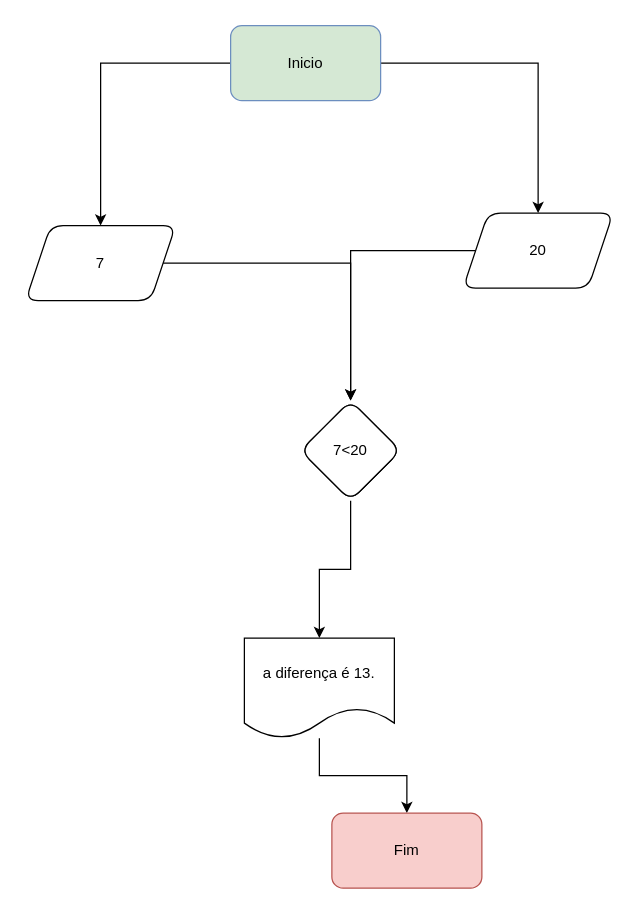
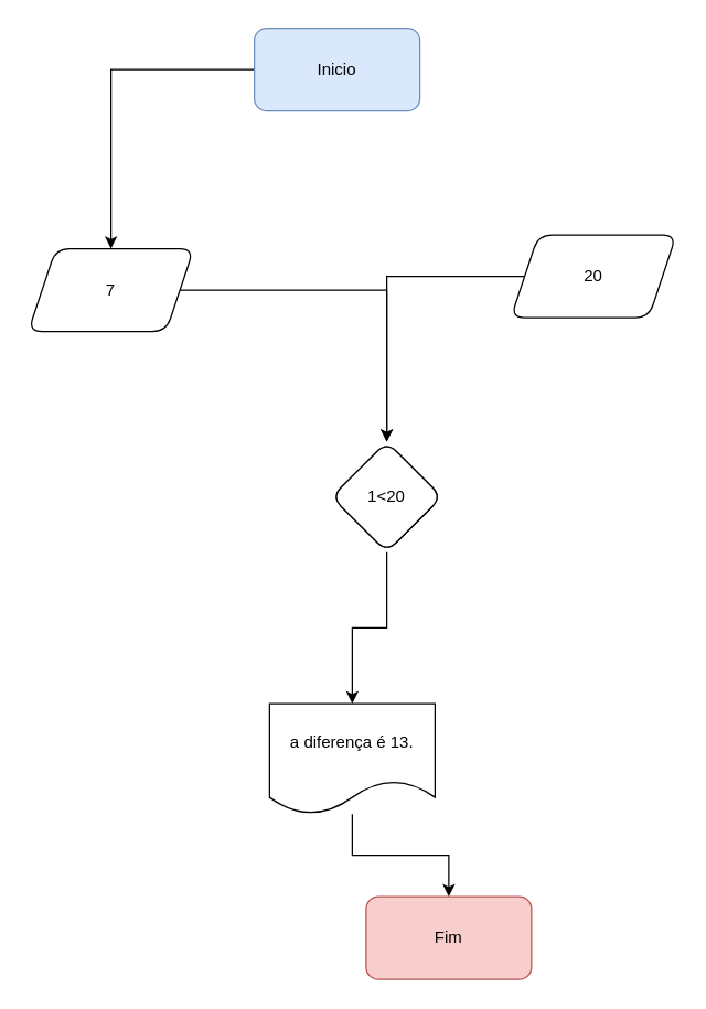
  <mxCell id="0" />
  <mxCell id="1" parent="0" />
  <mxCell id="2" value="" style="edgeStyle=orthogonalEdgeStyle;rounded=0;orthogonalLoop=1;jettySize=auto;html=1;" edge="1" parent="1" source="4" target="6"><mxGeometry relative="1" as="geometry" /></mxCell>
- <mxCell id="3" value="" style="edgeStyle=orthogonalEdgeStyle;rounded=0;orthogonalLoop=1;jettySize=auto;html=1;" edge="1" parent="1" source="4" target="8"><mxGeometry relative="1" as="geometry" /></mxCell>
- <mxCell id="4" value="Inicio" style="rounded=1;whiteSpace=wrap;html=1;fillColor=#d5e8d4;strokeColor=#6c8ebf;" vertex="1" parent="1"><mxGeometry x="184" y="20" width="120" height="60" as="geometry" /></mxCell>
+ <mxCell id="4" value="Inicio" style="rounded=1;whiteSpace=wrap;html=1;fillColor=#dae8fc;strokeColor=#6c8ebf;" vertex="1" parent="1"><mxGeometry x="184" y="20" width="120" height="60" as="geometry" /></mxCell>
  <mxCell id="5" value="" style="edgeStyle=orthogonalEdgeStyle;rounded=0;orthogonalLoop=1;jettySize=auto;html=1;" edge="1" parent="1" source="6" target="9"><mxGeometry relative="1" as="geometry" /></mxCell>
  <mxCell id="6" value="7" style="shape=parallelogram;perimeter=parallelogramPerimeter;whiteSpace=wrap;html=1;fixedSize=1;rounded=1;" vertex="1" parent="1"><mxGeometry x="20" y="180" width="120" height="60" as="geometry" /></mxCell>
  <mxCell id="7" value="" style="edgeStyle=orthogonalEdgeStyle;rounded=0;orthogonalLoop=1;jettySize=auto;html=1;" edge="1" parent="1" source="8" target="11"><mxGeometry relative="1" as="geometry" /></mxCell>
  <mxCell id="8" value="20" style="shape=parallelogram;perimeter=parallelogramPerimeter;whiteSpace=wrap;html=1;fixedSize=1;rounded=1;" vertex="1" parent="1"><mxGeometry x="370" y="170" width="120" height="60" as="geometry" /></mxCell>
  <mxCell id="9" value="" style="rhombus;whiteSpace=wrap;html=1;rounded=1;" vertex="1" parent="1"><mxGeometry x="240" y="320" width="80" height="80" as="geometry" /></mxCell>
  <mxCell id="10" value="" style="edgeStyle=orthogonalEdgeStyle;rounded=0;orthogonalLoop=1;jettySize=auto;html=1;" edge="1" parent="1" source="11" target="13"><mxGeometry relative="1" as="geometry" /></mxCell>
- <mxCell id="11" value="7&amp;lt;20" style="rhombus;whiteSpace=wrap;html=1;rounded=1;" vertex="1" parent="1"><mxGeometry x="240" y="320" width="80" height="80" as="geometry" /></mxCell>
+ <mxCell id="11" value="1&amp;lt;20" style="rhombus;whiteSpace=wrap;html=1;rounded=1;" vertex="1" parent="1"><mxGeometry x="240" y="320" width="80" height="80" as="geometry" /></mxCell>
  <mxCell id="12" value="" style="edgeStyle=orthogonalEdgeStyle;rounded=0;orthogonalLoop=1;jettySize=auto;html=1;" edge="1" parent="1" source="13" target="14"><mxGeometry relative="1" as="geometry" /></mxCell>
  <mxCell id="13" value="a diferença é 13." style="shape=document;whiteSpace=wrap;html=1;boundedLbl=1;rounded=1;" vertex="1" parent="1"><mxGeometry x="195" y="510" width="120" height="80" as="geometry" /></mxCell>
  <mxCell id="14" value="Fim" style="whiteSpace=wrap;html=1;rounded=1;fillColor=#f8cecc;strokeColor=#b85450;" vertex="1" parent="1"><mxGeometry x="265" y="650" width="120" height="60" as="geometry" /></mxCell>
